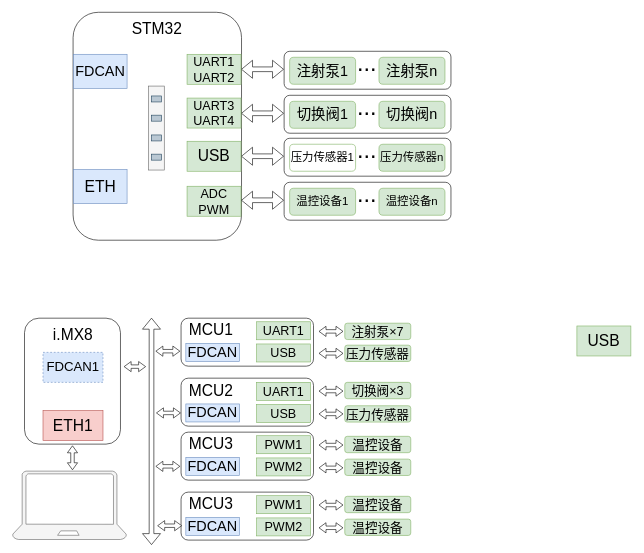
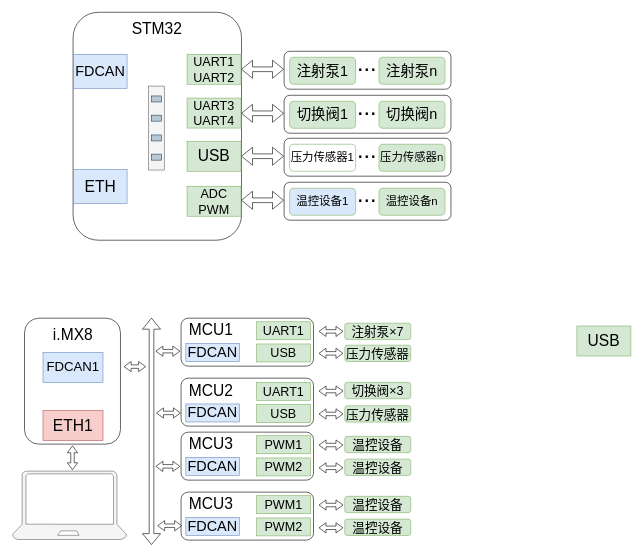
  <mxCell id="0" />
  <mxCell id="1" parent="0" />
  <mxCell id="2" value="" style="sketch=0;aspect=fixed;pointerEvents=1;shadow=0;dashed=0;html=1;strokeColor=#666666;labelPosition=center;verticalLabelPosition=bottom;verticalAlign=top;align=center;fillColor=#f5f5f5;shape=mxgraph.azure.laptop;fontColor=#333333;rotation=0;" vertex="1" parent="1"><mxGeometry x="20" y="785" width="190" height="114" as="geometry" /></mxCell>
  <mxCell id="3" value="" style="rounded=1;whiteSpace=wrap;html=1;shadow=0;" vertex="1" parent="1"><mxGeometry x="40" y="530" width="160" height="210" as="geometry" /></mxCell>
  <mxCell id="4" value="&lt;font style=&quot;font-size: 26px;&quot;&gt;ETH1&lt;/font&gt;" style="rounded=0;whiteSpace=wrap;html=1;fillColor=#f8cecc;strokeColor=#b85450;rotation=0;" vertex="1" parent="1"><mxGeometry x="70.84" y="684" width="100" height="50" as="geometry" /></mxCell>
  <mxCell id="5" value="i.MX8" style="text;strokeColor=none;align=center;fillColor=none;html=1;verticalAlign=middle;whiteSpace=wrap;rounded=0;fontSize=26;" vertex="1" parent="1"><mxGeometry x="25.84" y="538" width="190" height="40" as="geometry" /></mxCell>
- <mxCell id="6" value="FDCAN1" style="rounded=0;whiteSpace=wrap;html=1;fillColor=#dae8fc;strokeColor=#6c8ebf;gradientColor=none;fontSize=22;dashed=1;" vertex="1" parent="1"><mxGeometry x="70.84" y="587" width="100" height="50" as="geometry" /></mxCell>
+ <mxCell id="6" value="FDCAN1" style="rounded=0;whiteSpace=wrap;html=1;fillColor=#dae8fc;strokeColor=#6c8ebf;gradientColor=none;fontSize=22;" vertex="1" parent="1"><mxGeometry x="70.84" y="587" width="100" height="50" as="geometry" /></mxCell>
  <mxCell id="7" style="edgeStyle=orthogonalEdgeStyle;rounded=0;orthogonalLoop=1;jettySize=auto;html=1;exitX=0.5;exitY=1;exitDx=0;exitDy=0;" edge="1" parent="1"><mxGeometry relative="1" as="geometry"><mxPoint x="175" y="812.5" as="sourcePoint" /><mxPoint x="175" y="812.5" as="targetPoint" /></mxGeometry></mxCell>
  <mxCell id="8" value="" style="rounded=1;whiteSpace=wrap;html=1;shadow=0;" vertex="1" parent="1"><mxGeometry x="121" y="20" width="280.83" height="380" as="geometry" /></mxCell>
  <mxCell id="9" value="STM32" style="text;align=center;html=1;verticalAlign=middle;whiteSpace=wrap;rounded=0;fontSize=26;" vertex="1" parent="1"><mxGeometry x="211" y="30" width="100" height="33" as="geometry" /></mxCell>
  <mxCell id="10" value="FDCAN" style="rounded=0;whiteSpace=wrap;html=1;fillColor=#dae8fc;strokeColor=#6c8ebf;gradientColor=none;fontSize=24;" vertex="1" parent="1"><mxGeometry x="121.83" y="90" width="89.17" height="57" as="geometry" /></mxCell>
  <mxCell id="11" value="" style="html=1;shadow=0;dashed=0;align=center;verticalAlign=middle;shape=mxgraph.arrows2.twoWayArrow;dy=0.74;dx=18.33;" vertex="1" parent="1"><mxGeometry x="401.83" y="100" width="70" height="30" as="geometry" /></mxCell>
  <mxCell id="12" value="&lt;font style=&quot;font-size: 26px;&quot;&gt;ETH&lt;/font&gt;" style="rounded=0;whiteSpace=wrap;html=1;fillColor=#dae8fc;strokeColor=#6c8ebf;" vertex="1" parent="1"><mxGeometry x="121.83" y="282" width="89.17" height="57" as="geometry" /></mxCell>
  <mxCell id="13" value="&lt;font style=&quot;font-size: 21px;&quot;&gt;UART1&lt;/font&gt;&lt;div&gt;&lt;font style=&quot;font-size: 21px;&quot;&gt;UART2&lt;/font&gt;&lt;/div&gt;" style="rounded=0;whiteSpace=wrap;html=1;fillColor=#d5e8d4;strokeColor=#82b366;" vertex="1" parent="1"><mxGeometry x="311" y="90" width="90" height="50" as="geometry" /></mxCell>
  <mxCell id="14" value="" style="rounded=1;whiteSpace=wrap;html=1;shadow=0;" vertex="1" parent="1"><mxGeometry x="472.83" y="85" width="278.17" height="63.25" as="geometry" /></mxCell>
  <mxCell id="15" value="&lt;span style=&quot;font-size: 24px;&quot;&gt;注射泵1&lt;/span&gt;" style="rounded=1;whiteSpace=wrap;html=1;fillColor=#d5e8d4;strokeColor=#82b366;glass=0;shadow=0;" vertex="1" parent="1"><mxGeometry x="482" y="95" width="110" height="45" as="geometry" /></mxCell>
  <mxCell id="16" value="&lt;span style=&quot;font-size: 24px;&quot;&gt;注射泵n&lt;/span&gt;" style="rounded=1;whiteSpace=wrap;html=1;fillColor=#d5e8d4;strokeColor=#82b366;glass=0;shadow=0;" vertex="1" parent="1"><mxGeometry x="631" y="95" width="110" height="45" as="geometry" /></mxCell>
  <mxCell id="17" value="..." style="text;strokeColor=none;align=center;fillColor=none;html=1;verticalAlign=middle;whiteSpace=wrap;rounded=0;fontSize=39;" vertex="1" parent="1"><mxGeometry x="581" y="90" width="60" height="30" as="geometry" /></mxCell>
  <mxCell id="18" value="" style="html=1;shadow=0;dashed=0;align=center;verticalAlign=middle;shape=mxgraph.arrows2.twoWayArrow;dy=0.74;dx=18.33;" vertex="1" parent="1"><mxGeometry x="401.83" y="173.38" width="70" height="30" as="geometry" /></mxCell>
  <mxCell id="19" value="" style="rounded=1;whiteSpace=wrap;html=1;shadow=0;" vertex="1" parent="1"><mxGeometry x="472.83" y="158.38" width="278.17" height="63.25" as="geometry" /></mxCell>
  <mxCell id="20" value="&lt;span style=&quot;font-size: 24px;&quot;&gt;切换阀1&lt;/span&gt;" style="rounded=1;whiteSpace=wrap;html=1;fillColor=#d5e8d4;strokeColor=#82b366;glass=0;shadow=0;" vertex="1" parent="1"><mxGeometry x="482" y="168.38" width="110" height="45" as="geometry" /></mxCell>
  <mxCell id="21" value="&lt;span style=&quot;font-size: 24px;&quot;&gt;切换阀n&lt;/span&gt;" style="rounded=1;whiteSpace=wrap;html=1;fillColor=#d5e8d4;strokeColor=#82b366;glass=0;shadow=0;" vertex="1" parent="1"><mxGeometry x="631" y="168.38" width="110" height="45" as="geometry" /></mxCell>
  <mxCell id="22" value="..." style="text;strokeColor=none;align=center;fillColor=none;html=1;verticalAlign=middle;whiteSpace=wrap;rounded=0;fontSize=39;" vertex="1" parent="1"><mxGeometry x="581" y="163.38" width="60" height="30" as="geometry" /></mxCell>
  <mxCell id="23" value="" style="html=1;shadow=0;dashed=0;align=center;verticalAlign=middle;shape=mxgraph.arrows2.twoWayArrow;dy=0.74;dx=18.33;" vertex="1" parent="1"><mxGeometry x="401.83" y="245" width="70" height="30" as="geometry" /></mxCell>
  <mxCell id="24" value="&lt;font&gt;USB&lt;/font&gt;" style="rounded=0;whiteSpace=wrap;html=1;fillColor=#d5e8d4;strokeColor=#82b366;fontSize=26;" vertex="1" parent="1"><mxGeometry x="311" y="235" width="90" height="50" as="geometry" /></mxCell>
  <mxCell id="25" value="" style="rounded=1;whiteSpace=wrap;html=1;shadow=0;" vertex="1" parent="1"><mxGeometry x="472.83" y="230" width="278.17" height="63.25" as="geometry" /></mxCell>
  <mxCell id="26" value="&lt;font style=&quot;font-size: 19px;&quot;&gt;压力传感器1&lt;/font&gt;" style="rounded=1;whiteSpace=wrap;html=1;fillColor=#ffffff;strokeColor=#82b366;glass=0;shadow=0;" vertex="1" parent="1"><mxGeometry x="482" y="240" width="110" height="45" as="geometry" /></mxCell>
  <mxCell id="27" value="..." style="text;strokeColor=none;align=center;fillColor=none;html=1;verticalAlign=middle;whiteSpace=wrap;rounded=0;fontSize=39;" vertex="1" parent="1"><mxGeometry x="581" y="235" width="60" height="30" as="geometry" /></mxCell>
  <mxCell id="28" value="&lt;font style=&quot;font-size: 19px;&quot;&gt;压力传感器n&lt;/font&gt;" style="rounded=1;whiteSpace=wrap;html=1;fillColor=#d5e8d4;strokeColor=#82b366;glass=0;shadow=0;" vertex="1" parent="1"><mxGeometry x="631" y="240" width="110" height="45" as="geometry" /></mxCell>
  <mxCell id="29" value="&lt;font style=&quot;font-size: 21px;&quot;&gt;UART3&lt;/font&gt;&lt;div&gt;&lt;font style=&quot;font-size: 21px;&quot;&gt;UART4&lt;/font&gt;&lt;/div&gt;" style="rounded=0;whiteSpace=wrap;html=1;fillColor=#d5e8d4;strokeColor=#82b366;" vertex="1" parent="1"><mxGeometry x="311" y="163" width="90" height="50" as="geometry" /></mxCell>
  <mxCell id="30" value="&lt;span style=&quot;font-size: 21px;&quot;&gt;ADC&lt;/span&gt;&lt;br&gt;&lt;div&gt;&lt;span style=&quot;font-size: 21px;&quot;&gt;PWM&lt;/span&gt;&lt;/div&gt;" style="rounded=0;whiteSpace=wrap;html=1;fillColor=#d5e8d4;strokeColor=#82b366;" vertex="1" parent="1"><mxGeometry x="311" y="310" width="90" height="50" as="geometry" /></mxCell>
  <mxCell id="31" value="" style="html=1;shadow=0;dashed=0;align=center;verticalAlign=middle;shape=mxgraph.arrows2.twoWayArrow;dy=0.74;dx=18.33;" vertex="1" parent="1"><mxGeometry x="401.83" y="318.38" width="70" height="30" as="geometry" /></mxCell>
  <mxCell id="32" value="" style="rounded=1;whiteSpace=wrap;html=1;shadow=0;" vertex="1" parent="1"><mxGeometry x="472.83" y="303.38" width="278.17" height="63.25" as="geometry" /></mxCell>
- <mxCell id="33" value="&lt;font style=&quot;font-size: 19px;&quot;&gt;温控设备1&lt;/font&gt;" style="rounded=1;whiteSpace=wrap;html=1;fillColor=#d5e8d4;strokeColor=#82b366;glass=0;shadow=0;" vertex="1" parent="1"><mxGeometry x="482" y="313.38" width="110" height="45" as="geometry" /></mxCell>
+ <mxCell id="33" value="&lt;font style=&quot;font-size: 19px;&quot;&gt;温控设备1&lt;/font&gt;" style="rounded=1;whiteSpace=wrap;html=1;fillColor=#dae8fc;strokeColor=#82b366;glass=0;shadow=0;" vertex="1" parent="1"><mxGeometry x="482" y="313.38" width="110" height="45" as="geometry" /></mxCell>
  <mxCell id="34" value="..." style="text;strokeColor=none;align=center;fillColor=none;html=1;verticalAlign=middle;whiteSpace=wrap;rounded=0;fontSize=39;" vertex="1" parent="1"><mxGeometry x="581" y="308.38" width="60" height="30" as="geometry" /></mxCell>
  <mxCell id="35" value="&lt;font style=&quot;font-size: 19px;&quot;&gt;温控设备n&lt;/font&gt;" style="rounded=1;whiteSpace=wrap;html=1;fillColor=#d5e8d4;strokeColor=#82b366;glass=0;shadow=0;" vertex="1" parent="1"><mxGeometry x="631" y="313.38" width="110" height="45" as="geometry" /></mxCell>
  <mxCell id="36" value="" style="group;rotation=90;" vertex="1" connectable="0" parent="1"><mxGeometry x="190" y="200" width="140" height="26" as="geometry" /></mxCell>
  <mxCell id="37" value="" style="rounded=0;whiteSpace=wrap;html=1;fillColor=#f5f5f5;fontColor=#333333;strokeColor=#666666;rotation=90;" vertex="1" parent="36"><mxGeometry width="140" height="26" as="geometry" /></mxCell>
  <mxCell id="38" value="" style="rounded=0;whiteSpace=wrap;html=1;fillColor=#bac8d3;strokeColor=#23445d;rotation=90;" vertex="1" parent="36"><mxGeometry x="65" y="-44" width="10" height="17" as="geometry" /></mxCell>
  <mxCell id="39" value="" style="rounded=0;whiteSpace=wrap;html=1;fillColor=#bac8d3;strokeColor=#23445d;rotation=90;" vertex="1" parent="36"><mxGeometry x="65" y="-12" width="10" height="17" as="geometry" /></mxCell>
  <mxCell id="40" value="" style="rounded=0;whiteSpace=wrap;html=1;fillColor=#bac8d3;strokeColor=#23445d;rotation=90;" vertex="1" parent="36"><mxGeometry x="65" y="21" width="10" height="17" as="geometry" /></mxCell>
  <mxCell id="41" value="" style="rounded=0;whiteSpace=wrap;html=1;fillColor=#bac8d3;strokeColor=#23445d;rotation=90;" vertex="1" parent="36"><mxGeometry x="65" y="53" width="10" height="17" as="geometry" /></mxCell>
  <mxCell id="42" value="" style="rounded=1;whiteSpace=wrap;html=1;shadow=0;" vertex="1" parent="1"><mxGeometry x="301" y="530" width="220.83" height="80" as="geometry" /></mxCell>
  <mxCell id="43" value="&lt;font&gt;USB&lt;/font&gt;" style="rounded=0;whiteSpace=wrap;html=1;fillColor=#d5e8d4;strokeColor=#82b366;fontSize=26;" vertex="1" parent="1"><mxGeometry x="961" y="543" width="90" height="50" as="geometry" /></mxCell>
  <mxCell id="44" value="" style="html=1;shadow=0;dashed=0;align=center;verticalAlign=middle;shape=mxgraph.arrows2.twoWayArrow;dy=0.74;dx=18.33;rotation=-90;" vertex="1" parent="1"><mxGeometry x="63" y="703.76" width="377.51" height="30" as="geometry" /></mxCell>
  <mxCell id="45" value="" style="rounded=1;whiteSpace=wrap;html=1;shadow=0;" vertex="1" parent="1"><mxGeometry x="301" y="630" width="220.83" height="80" as="geometry" /></mxCell>
  <mxCell id="46" value="&lt;span style=&quot;font-size: 21px;&quot;&gt;UART1&lt;/span&gt;" style="rounded=0;whiteSpace=wrap;html=1;fillColor=#d5e8d4;strokeColor=#82b366;" vertex="1" parent="1"><mxGeometry x="427" y="637" width="90" height="30" as="geometry" /></mxCell>
  <mxCell id="47" value="" style="rounded=1;whiteSpace=wrap;html=1;shadow=0;" vertex="1" parent="1"><mxGeometry x="301" y="720" width="220.83" height="80" as="geometry" /></mxCell>
  <mxCell id="48" value="" style="rounded=1;whiteSpace=wrap;html=1;shadow=0;" vertex="1" parent="1"><mxGeometry x="301" y="820" width="220.83" height="80" as="geometry" /></mxCell>
  <mxCell id="49" value="" style="html=1;shadow=0;dashed=0;align=center;verticalAlign=middle;shape=mxgraph.arrows2.twoWayArrow;dy=0.66;dx=11.67;" vertex="1" parent="1"><mxGeometry x="259" y="576.5" width="40" height="17" as="geometry" /></mxCell>
  <mxCell id="50" value="&lt;span&gt;注射泵×7&lt;/span&gt;" style="rounded=1;whiteSpace=wrap;html=1;fillColor=#d5e8d4;strokeColor=#82b366;glass=0;shadow=0;fontSize=21;" vertex="1" parent="1"><mxGeometry x="574" y="538.37" width="110" height="27.25" as="geometry" /></mxCell>
  <mxCell id="51" value="" style="html=1;shadow=0;dashed=0;align=center;verticalAlign=middle;shape=mxgraph.arrows2.twoWayArrow;dy=0.66;dx=11.67;" vertex="1" parent="1"><mxGeometry x="260" y="679.5" width="40" height="17" as="geometry" /></mxCell>
  <mxCell id="52" value="" style="html=1;shadow=0;dashed=0;align=center;verticalAlign=middle;shape=mxgraph.arrows2.twoWayArrow;dy=0.66;dx=11.67;" vertex="1" parent="1"><mxGeometry x="259" y="768.5" width="40" height="17" as="geometry" /></mxCell>
  <mxCell id="53" value="" style="html=1;shadow=0;dashed=0;align=center;verticalAlign=middle;shape=mxgraph.arrows2.twoWayArrow;dy=0.66;dx=11.67;" vertex="1" parent="1"><mxGeometry x="262" y="867.5" width="40" height="17" as="geometry" /></mxCell>
  <mxCell id="54" value="" style="html=1;shadow=0;dashed=0;align=center;verticalAlign=middle;shape=mxgraph.arrows2.twoWayArrow;dy=0.66;dx=11.67;" vertex="1" parent="1"><mxGeometry x="206.08" y="602.25" width="35.84" height="17" as="geometry" /></mxCell>
  <mxCell id="55" value="" style="html=1;shadow=0;dashed=0;align=center;verticalAlign=middle;shape=mxgraph.arrows2.twoWayArrow;dy=0.66;dx=11.67;" vertex="1" parent="1"><mxGeometry x="531" y="543.5" width="40" height="17" as="geometry" /></mxCell>
  <mxCell id="56" value="&lt;span&gt;切换阀×3&lt;/span&gt;" style="rounded=1;whiteSpace=wrap;html=1;fillColor=#d5e8d4;strokeColor=#82b366;glass=0;shadow=0;fontSize=21;" vertex="1" parent="1"><mxGeometry x="574" y="637" width="110" height="27.25" as="geometry" /></mxCell>
  <mxCell id="57" value="" style="html=1;shadow=0;dashed=0;align=center;verticalAlign=middle;shape=mxgraph.arrows2.twoWayArrow;dy=0.66;dx=11.67;" vertex="1" parent="1"><mxGeometry x="531" y="643" width="40" height="17" as="geometry" /></mxCell>
  <mxCell id="58" value="&lt;span&gt;温控设备&lt;/span&gt;" style="rounded=1;whiteSpace=wrap;html=1;fillColor=#d5e8d4;strokeColor=#82b366;glass=0;shadow=0;fontSize=21;" vertex="1" parent="1"><mxGeometry x="574" y="727" width="110" height="27.25" as="geometry" /></mxCell>
  <mxCell id="59" value="" style="html=1;shadow=0;dashed=0;align=center;verticalAlign=middle;shape=mxgraph.arrows2.twoWayArrow;dy=0.66;dx=11.67;" vertex="1" parent="1"><mxGeometry x="531" y="733" width="40" height="17" as="geometry" /></mxCell>
  <mxCell id="60" value="&lt;span&gt;温控设备&lt;/span&gt;" style="rounded=1;whiteSpace=wrap;html=1;fillColor=#d5e8d4;strokeColor=#82b366;glass=0;shadow=0;fontSize=21;" vertex="1" parent="1"><mxGeometry x="574" y="765" width="110" height="27.25" as="geometry" /></mxCell>
  <mxCell id="61" value="" style="html=1;shadow=0;dashed=0;align=center;verticalAlign=middle;shape=mxgraph.arrows2.twoWayArrow;dy=0.66;dx=11.67;" vertex="1" parent="1"><mxGeometry x="531" y="771" width="40" height="17" as="geometry" /></mxCell>
  <mxCell id="62" value="&lt;span&gt;温控设备&lt;/span&gt;" style="rounded=1;whiteSpace=wrap;html=1;fillColor=#d5e8d4;strokeColor=#82b366;glass=0;shadow=0;fontSize=21;" vertex="1" parent="1"><mxGeometry x="574" y="827" width="110" height="27.25" as="geometry" /></mxCell>
  <mxCell id="63" value="" style="html=1;shadow=0;dashed=0;align=center;verticalAlign=middle;shape=mxgraph.arrows2.twoWayArrow;dy=0.66;dx=11.67;" vertex="1" parent="1"><mxGeometry x="531" y="833" width="40" height="17" as="geometry" /></mxCell>
  <mxCell id="64" value="&lt;span&gt;温控设备&lt;/span&gt;" style="rounded=1;whiteSpace=wrap;html=1;fillColor=#d5e8d4;strokeColor=#82b366;glass=0;shadow=0;fontSize=21;" vertex="1" parent="1"><mxGeometry x="574" y="865" width="110" height="27.25" as="geometry" /></mxCell>
  <mxCell id="65" value="" style="html=1;shadow=0;dashed=0;align=center;verticalAlign=middle;shape=mxgraph.arrows2.twoWayArrow;dy=0.66;dx=11.67;" vertex="1" parent="1"><mxGeometry x="531" y="871" width="40" height="17" as="geometry" /></mxCell>
  <mxCell id="66" value="&lt;span style=&quot;font-size: 21px;&quot;&gt;USB&lt;/span&gt;" style="rounded=0;whiteSpace=wrap;html=1;fillColor=#d5e8d4;strokeColor=#82b366;" vertex="1" parent="1"><mxGeometry x="427" y="674" width="90" height="30" as="geometry" /></mxCell>
  <mxCell id="67" value="&lt;font style=&quot;font-size: 21px;&quot;&gt;压力传感器&lt;/font&gt;" style="rounded=1;whiteSpace=wrap;html=1;fillColor=#d5e8d4;strokeColor=#82b366;glass=0;shadow=0;" vertex="1" parent="1"><mxGeometry x="574" y="575" width="110" height="27.25" as="geometry" /></mxCell>
  <mxCell id="68" value="" style="html=1;shadow=0;dashed=0;align=center;verticalAlign=middle;shape=mxgraph.arrows2.twoWayArrow;dy=0.66;dx=11.67;" vertex="1" parent="1"><mxGeometry x="531" y="580.13" width="40" height="17" as="geometry" /></mxCell>
  <mxCell id="69" value="&lt;font style=&quot;font-size: 21px;&quot;&gt;压力传感器&lt;/font&gt;" style="rounded=1;whiteSpace=wrap;html=1;fillColor=#d5e8d4;strokeColor=#82b366;glass=0;shadow=0;" vertex="1" parent="1"><mxGeometry x="574" y="676" width="110" height="27.25" as="geometry" /></mxCell>
  <mxCell id="70" value="" style="html=1;shadow=0;dashed=0;align=center;verticalAlign=middle;shape=mxgraph.arrows2.twoWayArrow;dy=0.66;dx=11.67;" vertex="1" parent="1"><mxGeometry x="531" y="681.13" width="40" height="17" as="geometry" /></mxCell>
  <mxCell id="71" value="" style="html=1;shadow=0;dashed=0;align=center;verticalAlign=middle;shape=mxgraph.arrows2.twoWayArrow;dy=0.66;dx=11.67;rotation=-90;" vertex="1" parent="1"><mxGeometry x="100" y="754.25" width="40" height="17" as="geometry" /></mxCell>
  <mxCell id="72" value="MCU2" style="text;strokeColor=none;align=center;fillColor=none;html=1;verticalAlign=middle;whiteSpace=wrap;rounded=0;fontSize=26;" vertex="1" parent="1"><mxGeometry x="301" y="631" width="100" height="40" as="geometry" /></mxCell>
  <mxCell id="73" value="FDCAN" style="rounded=0;whiteSpace=wrap;html=1;fillColor=#dae8fc;strokeColor=#6c8ebf;gradientColor=none;fontSize=24;" vertex="1" parent="1"><mxGeometry x="309" y="673" width="89.17" height="30" as="geometry" /></mxCell>
  <mxCell id="74" value="FDCAN" style="rounded=0;whiteSpace=wrap;html=1;fillColor=#dae8fc;strokeColor=#6c8ebf;gradientColor=none;fontSize=24;" vertex="1" parent="1"><mxGeometry x="309" y="572" width="89.17" height="30" as="geometry" /></mxCell>
  <mxCell id="75" value="MCU1" style="text;strokeColor=none;align=center;fillColor=none;html=1;verticalAlign=middle;whiteSpace=wrap;rounded=0;fontSize=26;" vertex="1" parent="1"><mxGeometry x="301" y="530" width="100" height="40" as="geometry" /></mxCell>
  <mxCell id="76" value="&lt;span style=&quot;font-size: 21px;&quot;&gt;UART1&lt;/span&gt;" style="rounded=0;whiteSpace=wrap;html=1;fillColor=#d5e8d4;strokeColor=#82b366;" vertex="1" parent="1"><mxGeometry x="427" y="536" width="90" height="30" as="geometry" /></mxCell>
  <mxCell id="77" value="&lt;span style=&quot;font-size: 21px;&quot;&gt;USB&lt;/span&gt;" style="rounded=0;whiteSpace=wrap;html=1;fillColor=#d5e8d4;strokeColor=#82b366;" vertex="1" parent="1"><mxGeometry x="427" y="573" width="90" height="30" as="geometry" /></mxCell>
  <mxCell id="78" value="FDCAN" style="rounded=0;whiteSpace=wrap;html=1;fillColor=#dae8fc;strokeColor=#6c8ebf;gradientColor=none;fontSize=24;" vertex="1" parent="1"><mxGeometry x="309" y="762" width="89.17" height="30" as="geometry" /></mxCell>
  <mxCell id="79" value="MCU3" style="text;strokeColor=none;align=center;fillColor=none;html=1;verticalAlign=middle;whiteSpace=wrap;rounded=0;fontSize=26;" vertex="1" parent="1"><mxGeometry x="301" y="720" width="100" height="40" as="geometry" /></mxCell>
  <mxCell id="80" value="&lt;span style=&quot;font-size: 21px;&quot;&gt;PWM2&lt;/span&gt;" style="rounded=0;whiteSpace=wrap;html=1;fillColor=#d5e8d4;strokeColor=#82b366;" vertex="1" parent="1"><mxGeometry x="427" y="763" width="90" height="30" as="geometry" /></mxCell>
  <mxCell id="81" value="&lt;span style=&quot;font-size: 21px;&quot;&gt;PWM1&lt;/span&gt;" style="rounded=0;whiteSpace=wrap;html=1;fillColor=#d5e8d4;strokeColor=#82b366;" vertex="1" parent="1"><mxGeometry x="427" y="726" width="90" height="30" as="geometry" /></mxCell>
  <mxCell id="82" value="MCU3" style="text;strokeColor=none;align=center;fillColor=none;html=1;verticalAlign=middle;whiteSpace=wrap;rounded=0;fontSize=26;" vertex="1" parent="1"><mxGeometry x="301" y="820" width="100" height="40" as="geometry" /></mxCell>
  <mxCell id="83" value="FDCAN" style="rounded=0;whiteSpace=wrap;html=1;fillColor=#dae8fc;strokeColor=#6c8ebf;gradientColor=none;fontSize=24;" vertex="1" parent="1"><mxGeometry x="309" y="862" width="89.17" height="30" as="geometry" /></mxCell>
  <mxCell id="84" value="&lt;span style=&quot;font-size: 21px;&quot;&gt;PWM2&lt;/span&gt;" style="rounded=0;whiteSpace=wrap;html=1;fillColor=#d5e8d4;strokeColor=#82b366;" vertex="1" parent="1"><mxGeometry x="427" y="863" width="90" height="30" as="geometry" /></mxCell>
  <mxCell id="85" value="&lt;span style=&quot;font-size: 21px;&quot;&gt;PWM1&lt;/span&gt;" style="rounded=0;whiteSpace=wrap;html=1;fillColor=#d5e8d4;strokeColor=#82b366;" vertex="1" parent="1"><mxGeometry x="427" y="826" width="90" height="30" as="geometry" /></mxCell>
